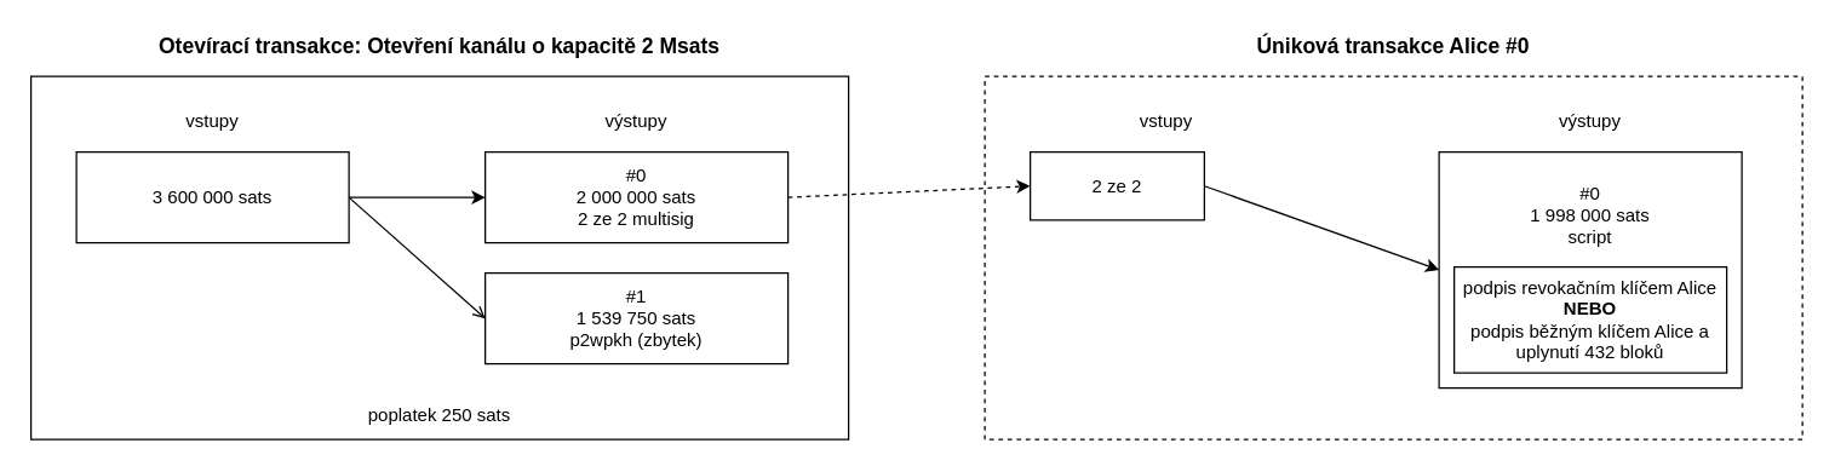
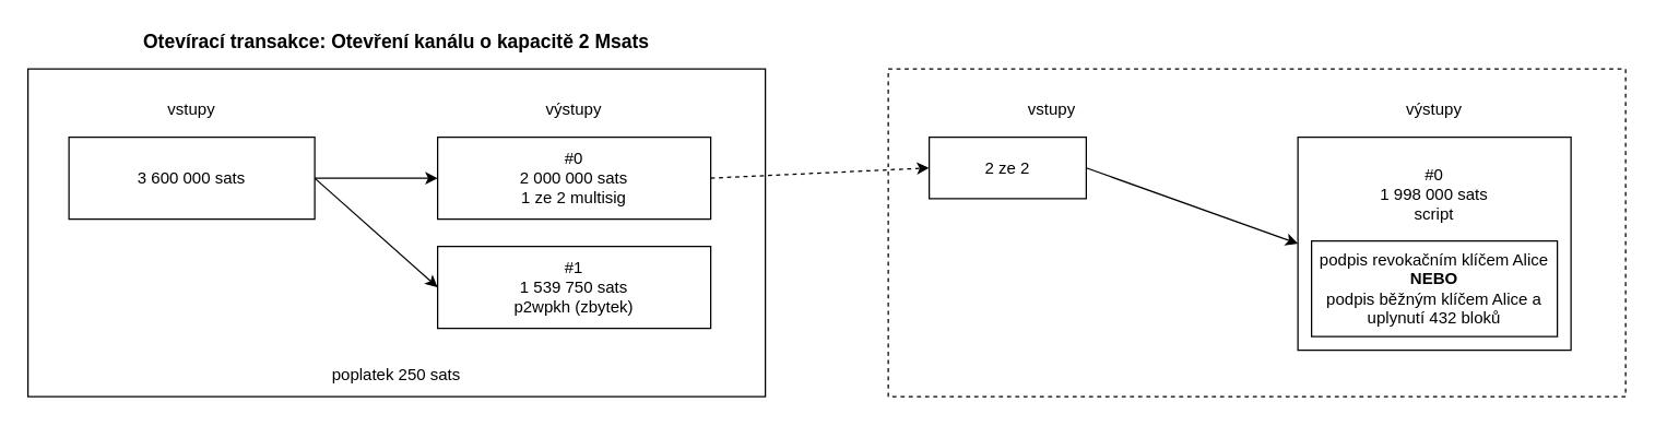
  <mxCell id="0" />
  <mxCell id="1" parent="0" />
  <mxCell id="2" value="" style="rounded=0;whiteSpace=wrap;html=1;" vertex="1" parent="1"><mxGeometry x="20" y="50" width="540" height="240" as="geometry" /></mxCell>
  <mxCell id="3" value="3 600 000 sats" style="rounded=0;whiteSpace=wrap;html=1;" vertex="1" parent="1"><mxGeometry x="50" y="100" width="180" height="60" as="geometry" /></mxCell>
- <mxCell id="4" value="#0&lt;br&gt;2 000 000 sats&lt;br&gt;2 ze 2 multisig" style="rounded=0;whiteSpace=wrap;html=1;" vertex="1" parent="1"><mxGeometry x="320" y="100" width="200" height="60" as="geometry" /></mxCell>
+ <mxCell id="4" value="#0&lt;br&gt;2 000 000 sats&lt;br&gt;1 ze 2 multisig" style="rounded=0;whiteSpace=wrap;html=1;" vertex="1" parent="1"><mxGeometry x="320" y="100" width="200" height="60" as="geometry" /></mxCell>
  <mxCell id="5" value="&lt;span class=&quot;tile__display__main&quot; id=&quot;display&quot;&gt;#1&lt;br&gt;1 539 750&lt;/span&gt;&amp;nbsp;sats&lt;br&gt;p2wpkh (zbytek)" style="rounded=0;whiteSpace=wrap;html=1;" vertex="1" parent="1"><mxGeometry x="320" y="180" width="200" height="60" as="geometry" /></mxCell>
  <mxCell id="6" value="vstupy" style="text;html=1;strokeColor=none;fillColor=none;align=center;verticalAlign=middle;whiteSpace=wrap;rounded=0;" vertex="1" parent="1"><mxGeometry x="120" y="70" width="40" height="20" as="geometry" /></mxCell>
  <mxCell id="7" value="výstupy" style="text;html=1;strokeColor=none;fillColor=none;align=center;verticalAlign=middle;whiteSpace=wrap;rounded=0;" vertex="1" parent="1"><mxGeometry x="400" y="70" width="40" height="20" as="geometry" /></mxCell>
  <mxCell id="8" value="poplatek 250 sats" style="text;html=1;strokeColor=none;fillColor=none;align=center;verticalAlign=middle;whiteSpace=wrap;rounded=0;" vertex="1" parent="1"><mxGeometry x="220" y="263.5" width="140" height="20" as="geometry" /></mxCell>
  <mxCell id="9" value="&lt;b&gt;&lt;font style=&quot;font-size: 14px&quot;&gt;Otevírací transakce: Otevření kanálu o kapacitě 2 Msats&lt;/font&gt;&lt;/b&gt;" style="text;html=1;strokeColor=none;fillColor=none;align=center;verticalAlign=middle;whiteSpace=wrap;rounded=0;" vertex="1" parent="1"><mxGeometry x="40" y="20" width="500" height="20" as="geometry" /></mxCell>
  <mxCell id="10" value="" style="endArrow=classic;html=1;exitX=1;exitY=0.5;exitDx=0;exitDy=0;entryX=0;entryY=0.5;entryDx=0;entryDy=0;" edge="1" parent="1" source="3" target="4"><mxGeometry width="50" height="50" relative="1" as="geometry"><mxPoint x="430" y="210" as="sourcePoint" /><mxPoint x="480" y="160" as="targetPoint" /></mxGeometry></mxCell>
- <mxCell id="11" value="" style="endArrow=open;html=1;exitX=1;exitY=0.5;exitDx=0;exitDy=0;entryX=0;entryY=0.5;entryDx=0;entryDy=0;" edge="1" parent="1" source="3" target="5"><mxGeometry width="50" height="50" relative="1" as="geometry"><mxPoint x="430" y="210" as="sourcePoint" /><mxPoint x="480" y="160" as="targetPoint" /></mxGeometry></mxCell>
+ <mxCell id="11" value="" style="endArrow=classic;html=1;exitX=1;exitY=0.5;exitDx=0;exitDy=0;entryX=0;entryY=0.5;entryDx=0;entryDy=0;" edge="1" parent="1" source="3" target="5"><mxGeometry width="50" height="50" relative="1" as="geometry"><mxPoint x="430" y="210" as="sourcePoint" /><mxPoint x="480" y="160" as="targetPoint" /></mxGeometry></mxCell>
  <mxCell id="12" value="" style="rounded=0;whiteSpace=wrap;html=1;dashed=1;" vertex="1" parent="1"><mxGeometry x="650" y="50" width="540" height="240" as="geometry" /></mxCell>
  <mxCell id="13" value="2 ze 2" style="rounded=0;whiteSpace=wrap;html=1;" vertex="1" parent="1"><mxGeometry x="680" y="100" width="115" height="45" as="geometry" /></mxCell>
  <mxCell id="14" value="#0&lt;br&gt;&lt;span class=&quot;qv3Wpe&quot; id=&quot;cwos&quot;&gt;1 998 000&amp;nbsp;&lt;/span&gt;sats&lt;br&gt;script&lt;br&gt;&lt;br&gt;&lt;br&gt;&lt;br&gt;&lt;br&gt;&lt;br&gt;" style="rounded=0;whiteSpace=wrap;html=1;" vertex="1" parent="1"><mxGeometry x="950" y="100" width="200" height="156" as="geometry" /></mxCell>
  <mxCell id="15" value="vstupy" style="text;html=1;strokeColor=none;fillColor=none;align=center;verticalAlign=middle;whiteSpace=wrap;rounded=0;" vertex="1" parent="1"><mxGeometry x="750" y="70" width="40" height="20" as="geometry" /></mxCell>
  <mxCell id="16" value="výstupy" style="text;html=1;strokeColor=none;fillColor=none;align=center;verticalAlign=middle;whiteSpace=wrap;rounded=0;" vertex="1" parent="1"><mxGeometry x="1030" y="70" width="40" height="20" as="geometry" /></mxCell>
- <mxCell id="17" value="&lt;span style=&quot;font-size: 14px&quot;&gt;&lt;b&gt;Úniková transakce Alice #0&lt;/b&gt;&lt;/span&gt;" style="text;html=1;strokeColor=none;fillColor=none;align=center;verticalAlign=middle;whiteSpace=wrap;rounded=0;" vertex="1" parent="1"><mxGeometry x="670" y="20" width="500" height="20" as="geometry" /></mxCell>
  <mxCell id="18" value="" style="endArrow=classic;html=1;exitX=1;exitY=0.5;exitDx=0;exitDy=0;entryX=0;entryY=0.5;entryDx=0;entryDy=0;" edge="1" parent="1" source="13" target="14"><mxGeometry width="50" height="50" relative="1" as="geometry"><mxPoint x="1060" y="210" as="sourcePoint" /><mxPoint x="1110" y="160" as="targetPoint" /></mxGeometry></mxCell>
  <mxCell id="19" value="" style="endArrow=classic;html=1;exitX=1;exitY=0.5;exitDx=0;exitDy=0;entryX=0;entryY=0.5;entryDx=0;entryDy=0;dashed=1;" edge="1" parent="1" source="4" target="13"><mxGeometry width="50" height="50" relative="1" as="geometry"><mxPoint x="640" y="216" as="sourcePoint" /><mxPoint x="690" y="166" as="targetPoint" /></mxGeometry></mxCell>
  <mxCell id="20" value="&lt;span&gt;podpis revokačním klíčem Alice&lt;/span&gt;&lt;br&gt;&lt;b&gt;NEBO&lt;/b&gt;&lt;br&gt;&lt;span&gt;podpis běžným klíčem Alice a uplynutí 432 bloků&lt;/span&gt;" style="rounded=0;whiteSpace=wrap;html=1;" vertex="1" parent="1"><mxGeometry x="960" y="176" width="180" height="70" as="geometry" /></mxCell>
